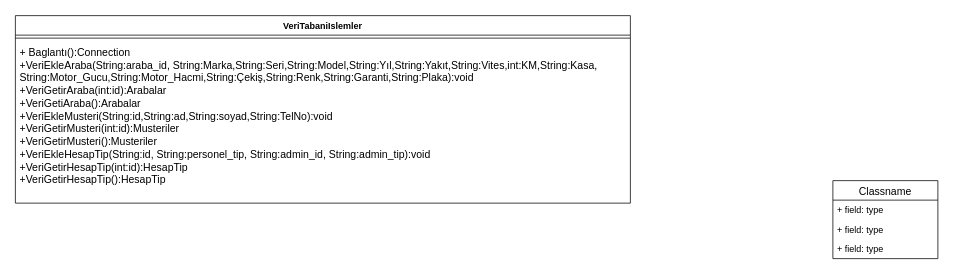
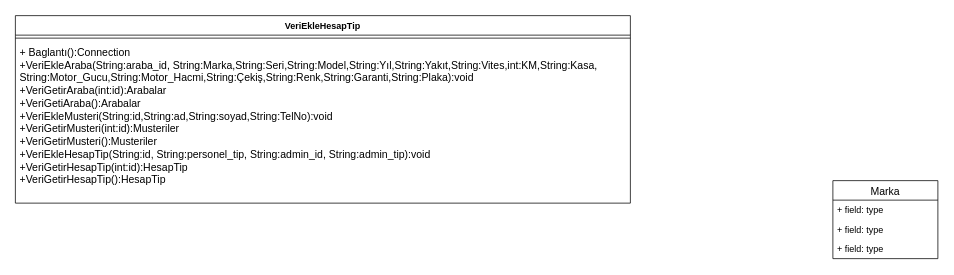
  <mxCell id="0" />
  <mxCell id="1" parent="0" />
- <mxCell id="2" value="VeriTabaniIslemler" style="swimlane;fontStyle=1;align=center;verticalAlign=top;childLayout=stackLayout;horizontal=1;startSize=26;horizontalStack=0;resizeParent=1;resizeParentMax=0;resizeLast=0;collapsible=1;marginBottom=0;" vertex="1" parent="1"><mxGeometry x="20" y="20" width="820" height="250" as="geometry" /></mxCell>
+ <mxCell id="2" value="VeriEkleHesapTip" style="swimlane;fontStyle=1;align=center;verticalAlign=top;childLayout=stackLayout;horizontal=1;startSize=26;horizontalStack=0;resizeParent=1;resizeParentMax=0;resizeLast=0;collapsible=1;marginBottom=0;" vertex="1" parent="1"><mxGeometry x="20" y="20" width="820" height="250" as="geometry" /></mxCell>
  <mxCell id="3" value="" style="line;strokeWidth=1;fillColor=none;align=left;verticalAlign=middle;spacingTop=-1;spacingLeft=3;spacingRight=3;rotatable=0;labelPosition=right;points=[];portConstraint=eastwest;" vertex="1" parent="2"><mxGeometry y="26" width="820" height="8" as="geometry" /></mxCell>
  <mxCell id="4" value="+ Baglantı():Connection&#10;+VeriEkleAraba(String:araba_id, String:Marka,String:Seri,String:Model,String:Yıl,String:Yakıt,String:Vites,int:KM,String:Kasa,&#10;String:Motor_Gucu,String:Motor_Hacmi,String:Çekiş,String:Renk,String:Garanti,String:Plaka):void&#10;+VeriGetirAraba(int:id):Arabalar&#10;+VeriGetiAraba():Arabalar&#10;+VeriEkleMusteri(String:id,String:ad,String:soyad,String:TelNo):void&#10;+VeriGetirMusteri(int:id):Musteriler&#10;+VeriGetirMusteri():Musteriler&#10;+VeriEkleHesapTip(String:id, String:personel_tip, String:admin_id, String:admin_tip):void&#10;+VeriGetirHesapTip(int:id):HesapTip&#10;+VeriGetirHesapTip():HesapTip&#10;" style="text;strokeColor=none;fillColor=none;align=left;verticalAlign=top;spacingLeft=4;spacingRight=4;overflow=hidden;rotatable=0;points=[[0,0.5],[1,0.5]];portConstraint=eastwest;fontSize=14;" vertex="1" parent="2"><mxGeometry y="34" width="820" height="216" as="geometry" /></mxCell>
  <mxCell id="5" value="&lt;div style=&quot;font-size: 9px&quot;&gt;&lt;br&gt;&lt;/div&gt;" style="text;html=1;align=center;verticalAlign=middle;resizable=0;points=[];autosize=1;fontSize=81;" vertex="1" parent="1"><mxGeometry x="280" y="240" width="20" height="100" as="geometry" /></mxCell>
  <mxCell id="6" value="&lt;div style=&quot;font-size: 11px&quot;&gt;&lt;br&gt;&lt;/div&gt;" style="text;html=1;align=center;verticalAlign=middle;resizable=0;points=[];autosize=1;fontSize=14;" vertex="1" parent="1"><mxGeometry x="200" y="300" width="20" height="20" as="geometry" /></mxCell>
- <mxCell id="7" value="Classname" style="swimlane;fontStyle=0;childLayout=stackLayout;horizontal=1;startSize=26;fillColor=none;horizontalStack=0;resizeParent=1;resizeParentMax=0;resizeLast=0;collapsible=1;marginBottom=0;fontSize=14;" vertex="1" parent="1"><mxGeometry x="1110" y="240" width="140" height="104" as="geometry" /></mxCell>
+ <mxCell id="7" value="Marka" style="swimlane;fontStyle=0;childLayout=stackLayout;horizontal=1;startSize=26;fillColor=none;horizontalStack=0;resizeParent=1;resizeParentMax=0;resizeLast=0;collapsible=1;marginBottom=0;fontSize=14;" vertex="1" parent="1"><mxGeometry x="1110" y="240" width="140" height="104" as="geometry" /></mxCell>
  <mxCell id="8" value="+ field: type" style="text;strokeColor=none;fillColor=none;align=left;verticalAlign=top;spacingLeft=4;spacingRight=4;overflow=hidden;rotatable=0;points=[[0,0.5],[1,0.5]];portConstraint=eastwest;" vertex="1" parent="7"><mxGeometry y="26" width="140" height="26" as="geometry" /></mxCell>
  <mxCell id="9" value="+ field: type" style="text;strokeColor=none;fillColor=none;align=left;verticalAlign=top;spacingLeft=4;spacingRight=4;overflow=hidden;rotatable=0;points=[[0,0.5],[1,0.5]];portConstraint=eastwest;" vertex="1" parent="7"><mxGeometry y="52" width="140" height="26" as="geometry" /></mxCell>
  <mxCell id="10" value="+ field: type" style="text;strokeColor=none;fillColor=none;align=left;verticalAlign=top;spacingLeft=4;spacingRight=4;overflow=hidden;rotatable=0;points=[[0,0.5],[1,0.5]];portConstraint=eastwest;" vertex="1" parent="7"><mxGeometry y="78" width="140" height="26" as="geometry" /></mxCell>
